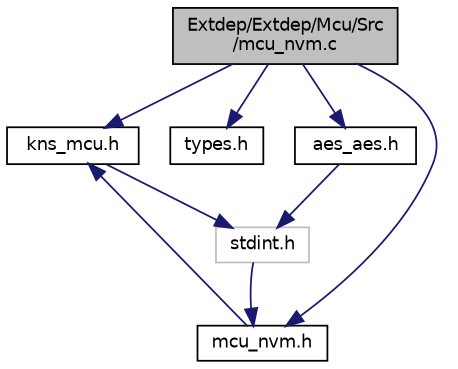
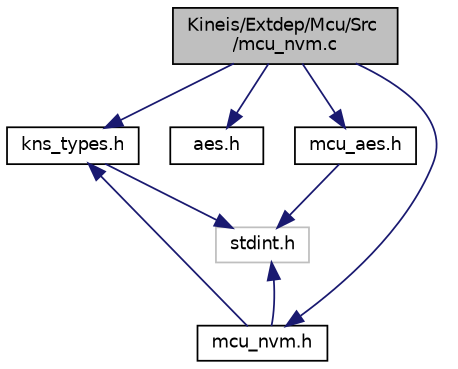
  digraph {
    node [color=black fillcolor=white fontname=Helvetica fontsize=10 shape=record style=filled]
    edge [color=midnightblue fontname=Helvetica fontsize=10 labelfontname=Helvetica labelfontsize=10 style=solid]
-   n1 [fillcolor=grey75 fontcolor=black height=0.2 label="Extdep/Extdep/Mcu/Src\l/mcu_nvm.c" width=0.4]
-   n2 [height=0.2 label="kns_mcu.h" width=0.4]
-   n3 [height=0.2 label="types.h" width=0.4]
-   n4 [height=0.2 label="aes_aes.h" width=0.4]
+   n1 [fillcolor=grey75 fontcolor=black height=0.2 label="Kineis/Extdep/Mcu/Src\l/mcu_nvm.c" width=0.4]
+   n2 [height=0.2 label="kns_types.h" width=0.4]
+   n3 [height=0.2 label="aes.h" width=0.4]
+   n4 [height=0.2 label="mcu_aes.h" width=0.4]
    n5 [height=0.2 label="mcu_nvm.h" width=0.4]
    n6 [color=grey75 height=0.2 label="stdint.h" width=0.4]
    n1 -> n2
    n1 -> n3
    n1 -> n4
    n1 -> n5
    n2 -> n6
    n4 -> n6
    n5 -> n2
-   n6 -> n5
+   n5 -> n6
  }
